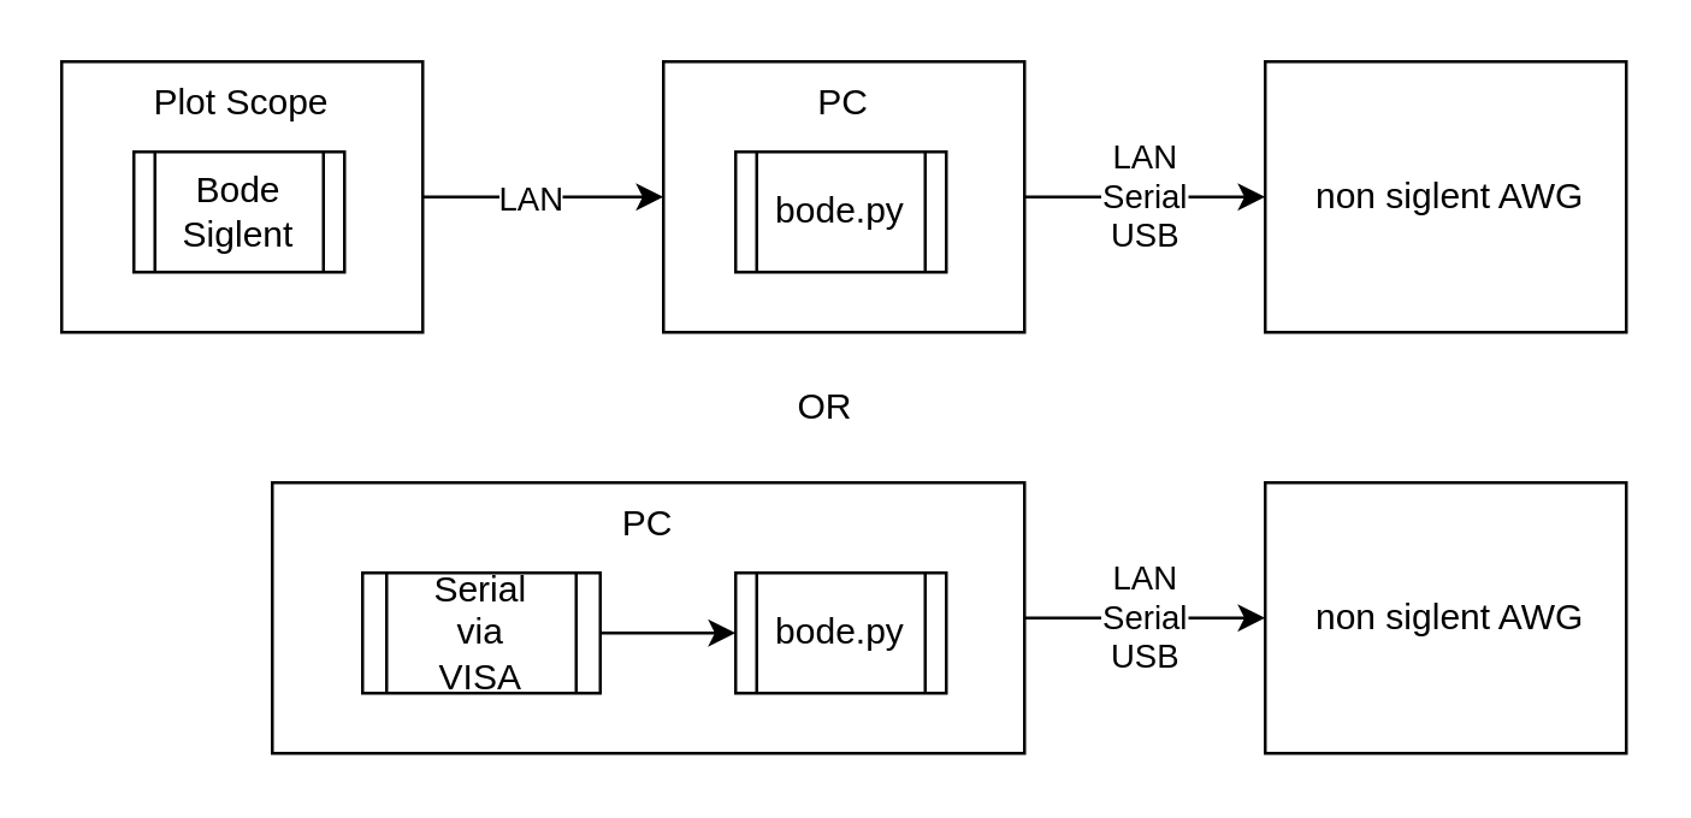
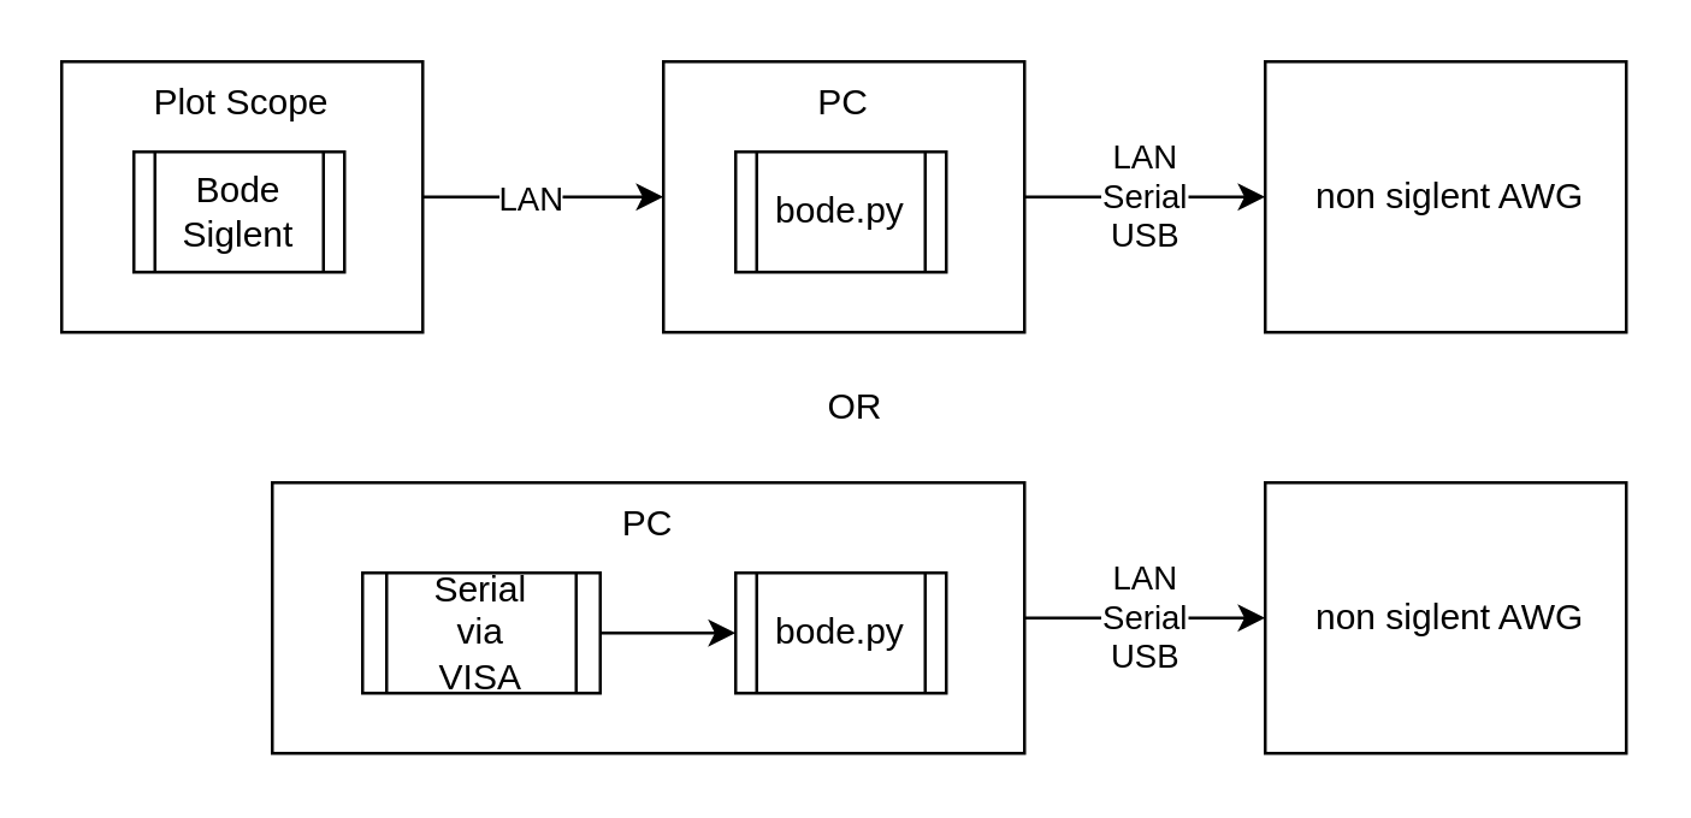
  <mxCell id="0" />
  <mxCell id="1" parent="0" />
  <mxCell id="2" value="" style="edgeStyle=orthogonalEdgeStyle;rounded=0;orthogonalLoop=1;jettySize=auto;html=1;" edge="1" parent="1" source="4" target="6"><mxGeometry relative="1" as="geometry" /></mxCell>
  <mxCell id="3" value="LAN" style="edgeLabel;html=1;align=center;verticalAlign=middle;resizable=0;points=[];" vertex="1" connectable="0" parent="2"><mxGeometry x="-0.125" relative="1" as="geometry"><mxPoint as="offset" /></mxGeometry></mxCell>
  <mxCell id="4" value="Plot Scope" style="rounded=0;whiteSpace=wrap;html=1;verticalAlign=top;align=center;" vertex="1" parent="1"><mxGeometry x="20" y="20" width="120" height="90" as="geometry" /></mxCell>
  <mxCell id="5" value="LAN&lt;div&gt;Serial&lt;/div&gt;&lt;div&gt;USB&lt;/div&gt;" style="edgeStyle=orthogonalEdgeStyle;rounded=0;orthogonalLoop=1;jettySize=auto;html=1;" edge="1" parent="1" source="6" target="7"><mxGeometry relative="1" as="geometry" /></mxCell>
  <mxCell id="6" value="PC" style="rounded=0;whiteSpace=wrap;html=1;verticalAlign=top;align=center;" vertex="1" parent="1"><mxGeometry x="220" y="20" width="120" height="90" as="geometry" /></mxCell>
  <mxCell id="7" value="&amp;nbsp;non siglent AWG" style="rounded=0;whiteSpace=wrap;html=1;verticalAlign=middle;" vertex="1" parent="1"><mxGeometry x="420" y="20" width="120" height="90" as="geometry" /></mxCell>
  <mxCell id="8" value="LAN&lt;div&gt;Serial&lt;/div&gt;&lt;div&gt;USB&lt;/div&gt;" style="edgeStyle=orthogonalEdgeStyle;rounded=0;orthogonalLoop=1;jettySize=auto;html=1;" edge="1" parent="1" source="9" target="10"><mxGeometry relative="1" as="geometry" /></mxCell>
  <mxCell id="9" value="PC" style="rounded=0;whiteSpace=wrap;html=1;verticalAlign=top;align=center;" vertex="1" parent="1"><mxGeometry x="90" y="160" width="250" height="90" as="geometry" /></mxCell>
  <mxCell id="10" value="&amp;nbsp;non siglent AWG" style="rounded=0;whiteSpace=wrap;html=1;verticalAlign=middle;" vertex="1" parent="1"><mxGeometry x="420" y="160" width="120" height="90" as="geometry" /></mxCell>
  <mxCell id="11" value="" style="edgeStyle=orthogonalEdgeStyle;rounded=0;orthogonalLoop=1;jettySize=auto;html=1;" edge="1" parent="1" source="12" target="13"><mxGeometry relative="1" as="geometry" /></mxCell>
  <mxCell id="12" value="Serial&lt;div&gt;via&lt;/div&gt;&lt;div&gt;VISA&lt;/div&gt;" style="shape=process;whiteSpace=wrap;html=1;backgroundOutline=1;" vertex="1" parent="1"><mxGeometry x="120" y="190" width="79" height="40" as="geometry" /></mxCell>
  <mxCell id="13" value="bode.py" style="shape=process;whiteSpace=wrap;html=1;backgroundOutline=1;" vertex="1" parent="1"><mxGeometry x="244" y="190" width="70" height="40" as="geometry" /></mxCell>
  <mxCell id="14" value="bode.py" style="shape=process;whiteSpace=wrap;html=1;backgroundOutline=1;" vertex="1" parent="1"><mxGeometry x="244" y="50" width="70" height="40" as="geometry" /></mxCell>
  <mxCell id="15" value="Bode Siglent" style="shape=process;whiteSpace=wrap;html=1;backgroundOutline=1;" vertex="1" parent="1"><mxGeometry x="44" y="50" width="70" height="40" as="geometry" /></mxCell>
- <mxCell id="16" value="OR" style="text;html=1;align=center;verticalAlign=middle;whiteSpace=wrap;rounded=0;" vertex="1" parent="1"><mxGeometry x="244" y="120" width="60" height="30" as="geometry" /></mxCell>
+ <mxCell id="16" value="OR" style="text;html=1;align=center;verticalAlign=middle;whiteSpace=wrap;rounded=0;" vertex="1" parent="1"><mxGeometry x="254" y="120" width="60" height="30" as="geometry" /></mxCell>
